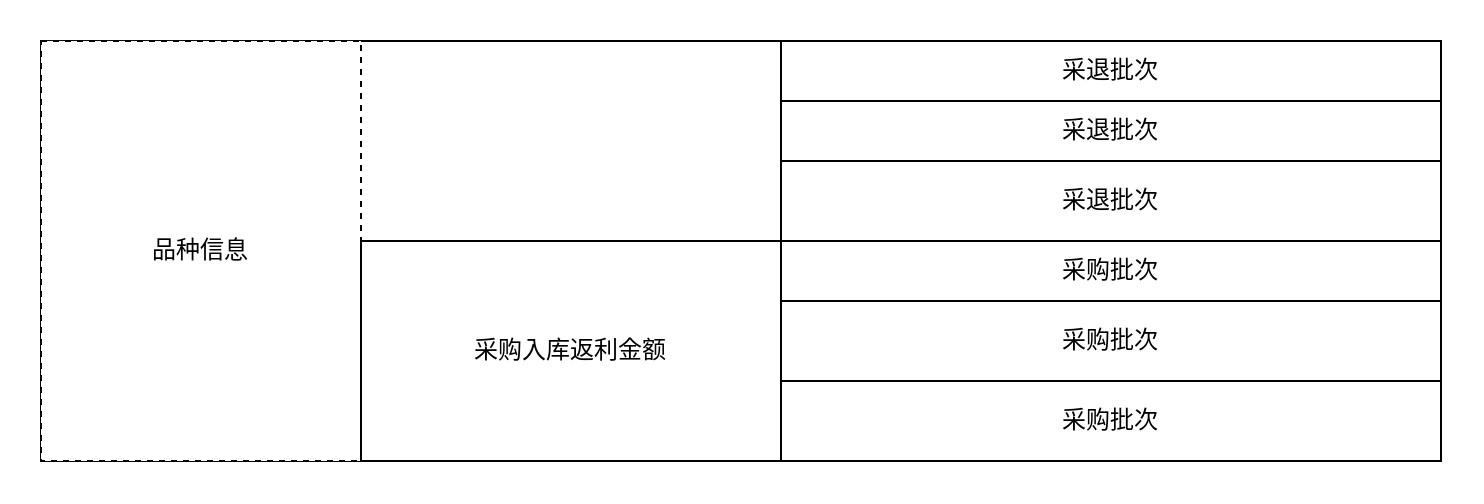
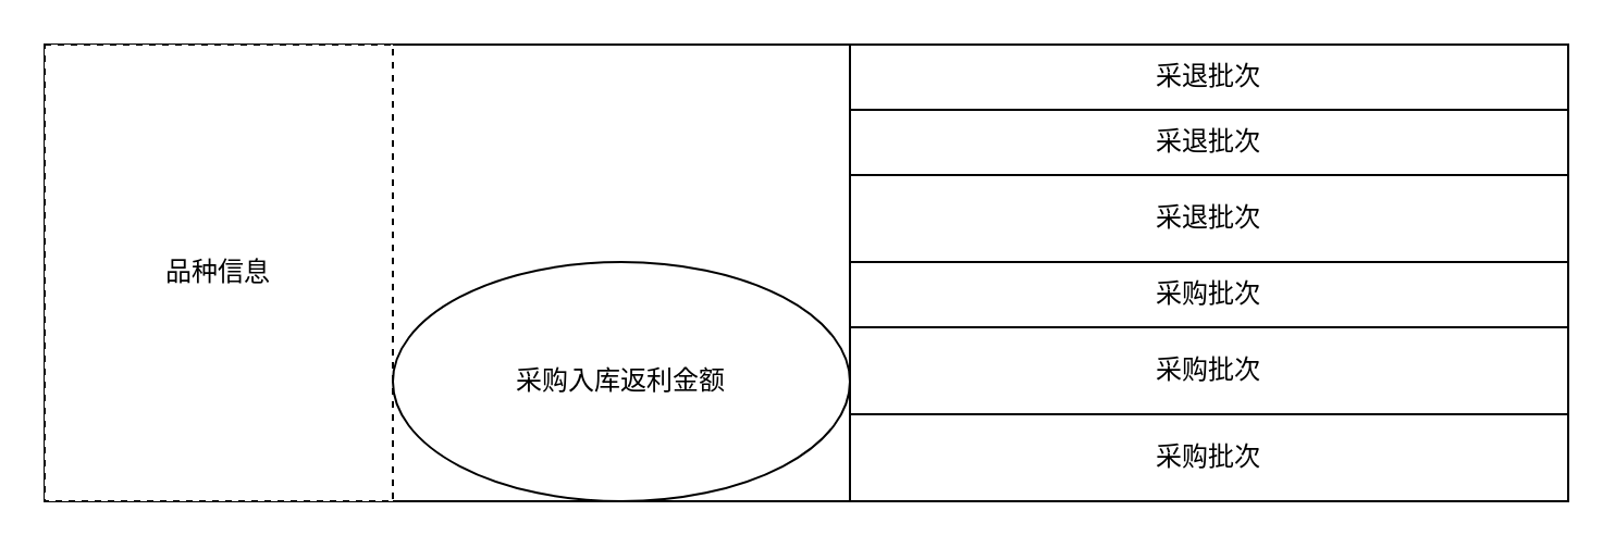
  <mxCell id="0" />
  <mxCell id="1" parent="0" />
  <mxCell id="2" value="" style="rounded=0;whiteSpace=wrap;html=1;" vertex="1" parent="1"><mxGeometry x="20" y="20" width="700" height="210" as="geometry" /></mxCell>
  <mxCell id="3" value="品种信息" style="rounded=0;whiteSpace=wrap;html=1;dashed=1;" vertex="1" parent="1"><mxGeometry x="20" y="20" width="160" height="210" as="geometry" /></mxCell>
- <mxCell id="4" value="&lt;span&gt;采购入库返利金额&lt;/span&gt;" style="rounded=0;whiteSpace=wrap;html=1;" vertex="1" parent="1"><mxGeometry x="180" y="120" width="210" height="110" as="geometry" /></mxCell>
+ <mxCell id="4" value="&lt;span&gt;采购入库返利金额&lt;/span&gt;" style="ellipse;whiteSpace=wrap;html=1;" vertex="1" parent="1"><mxGeometry x="180" y="120" width="210" height="110" as="geometry" /></mxCell>
  <mxCell id="5" value="" style="rounded=0;whiteSpace=wrap;html=1;" vertex="1" parent="1"><mxGeometry x="390" y="20" width="330" height="100" as="geometry" /></mxCell>
  <mxCell id="6" value="" style="rounded=0;whiteSpace=wrap;html=1;" vertex="1" parent="1"><mxGeometry x="390" y="120" width="330" height="110" as="geometry" /></mxCell>
  <mxCell id="7" value="采退批次" style="rounded=0;whiteSpace=wrap;html=1;" vertex="1" parent="1"><mxGeometry x="390" y="20" width="330" height="30" as="geometry" /></mxCell>
  <mxCell id="8" value="采退批次" style="rounded=0;whiteSpace=wrap;html=1;" vertex="1" parent="1"><mxGeometry x="390" y="50" width="330" height="30" as="geometry" /></mxCell>
  <mxCell id="9" value="采退批次" style="rounded=0;whiteSpace=wrap;html=1;" vertex="1" parent="1"><mxGeometry x="390" y="80" width="330" height="40" as="geometry" /></mxCell>
  <mxCell id="10" value="采购批次" style="rounded=0;whiteSpace=wrap;html=1;" vertex="1" parent="1"><mxGeometry x="390" y="120" width="330" height="30" as="geometry" /></mxCell>
  <mxCell id="11" value="采购批次" style="rounded=0;whiteSpace=wrap;html=1;" vertex="1" parent="1"><mxGeometry x="390" y="150" width="330" height="40" as="geometry" /></mxCell>
  <mxCell id="12" value="采购批次" style="rounded=0;whiteSpace=wrap;html=1;" vertex="1" parent="1"><mxGeometry x="390" y="190" width="330" height="40" as="geometry" /></mxCell>
